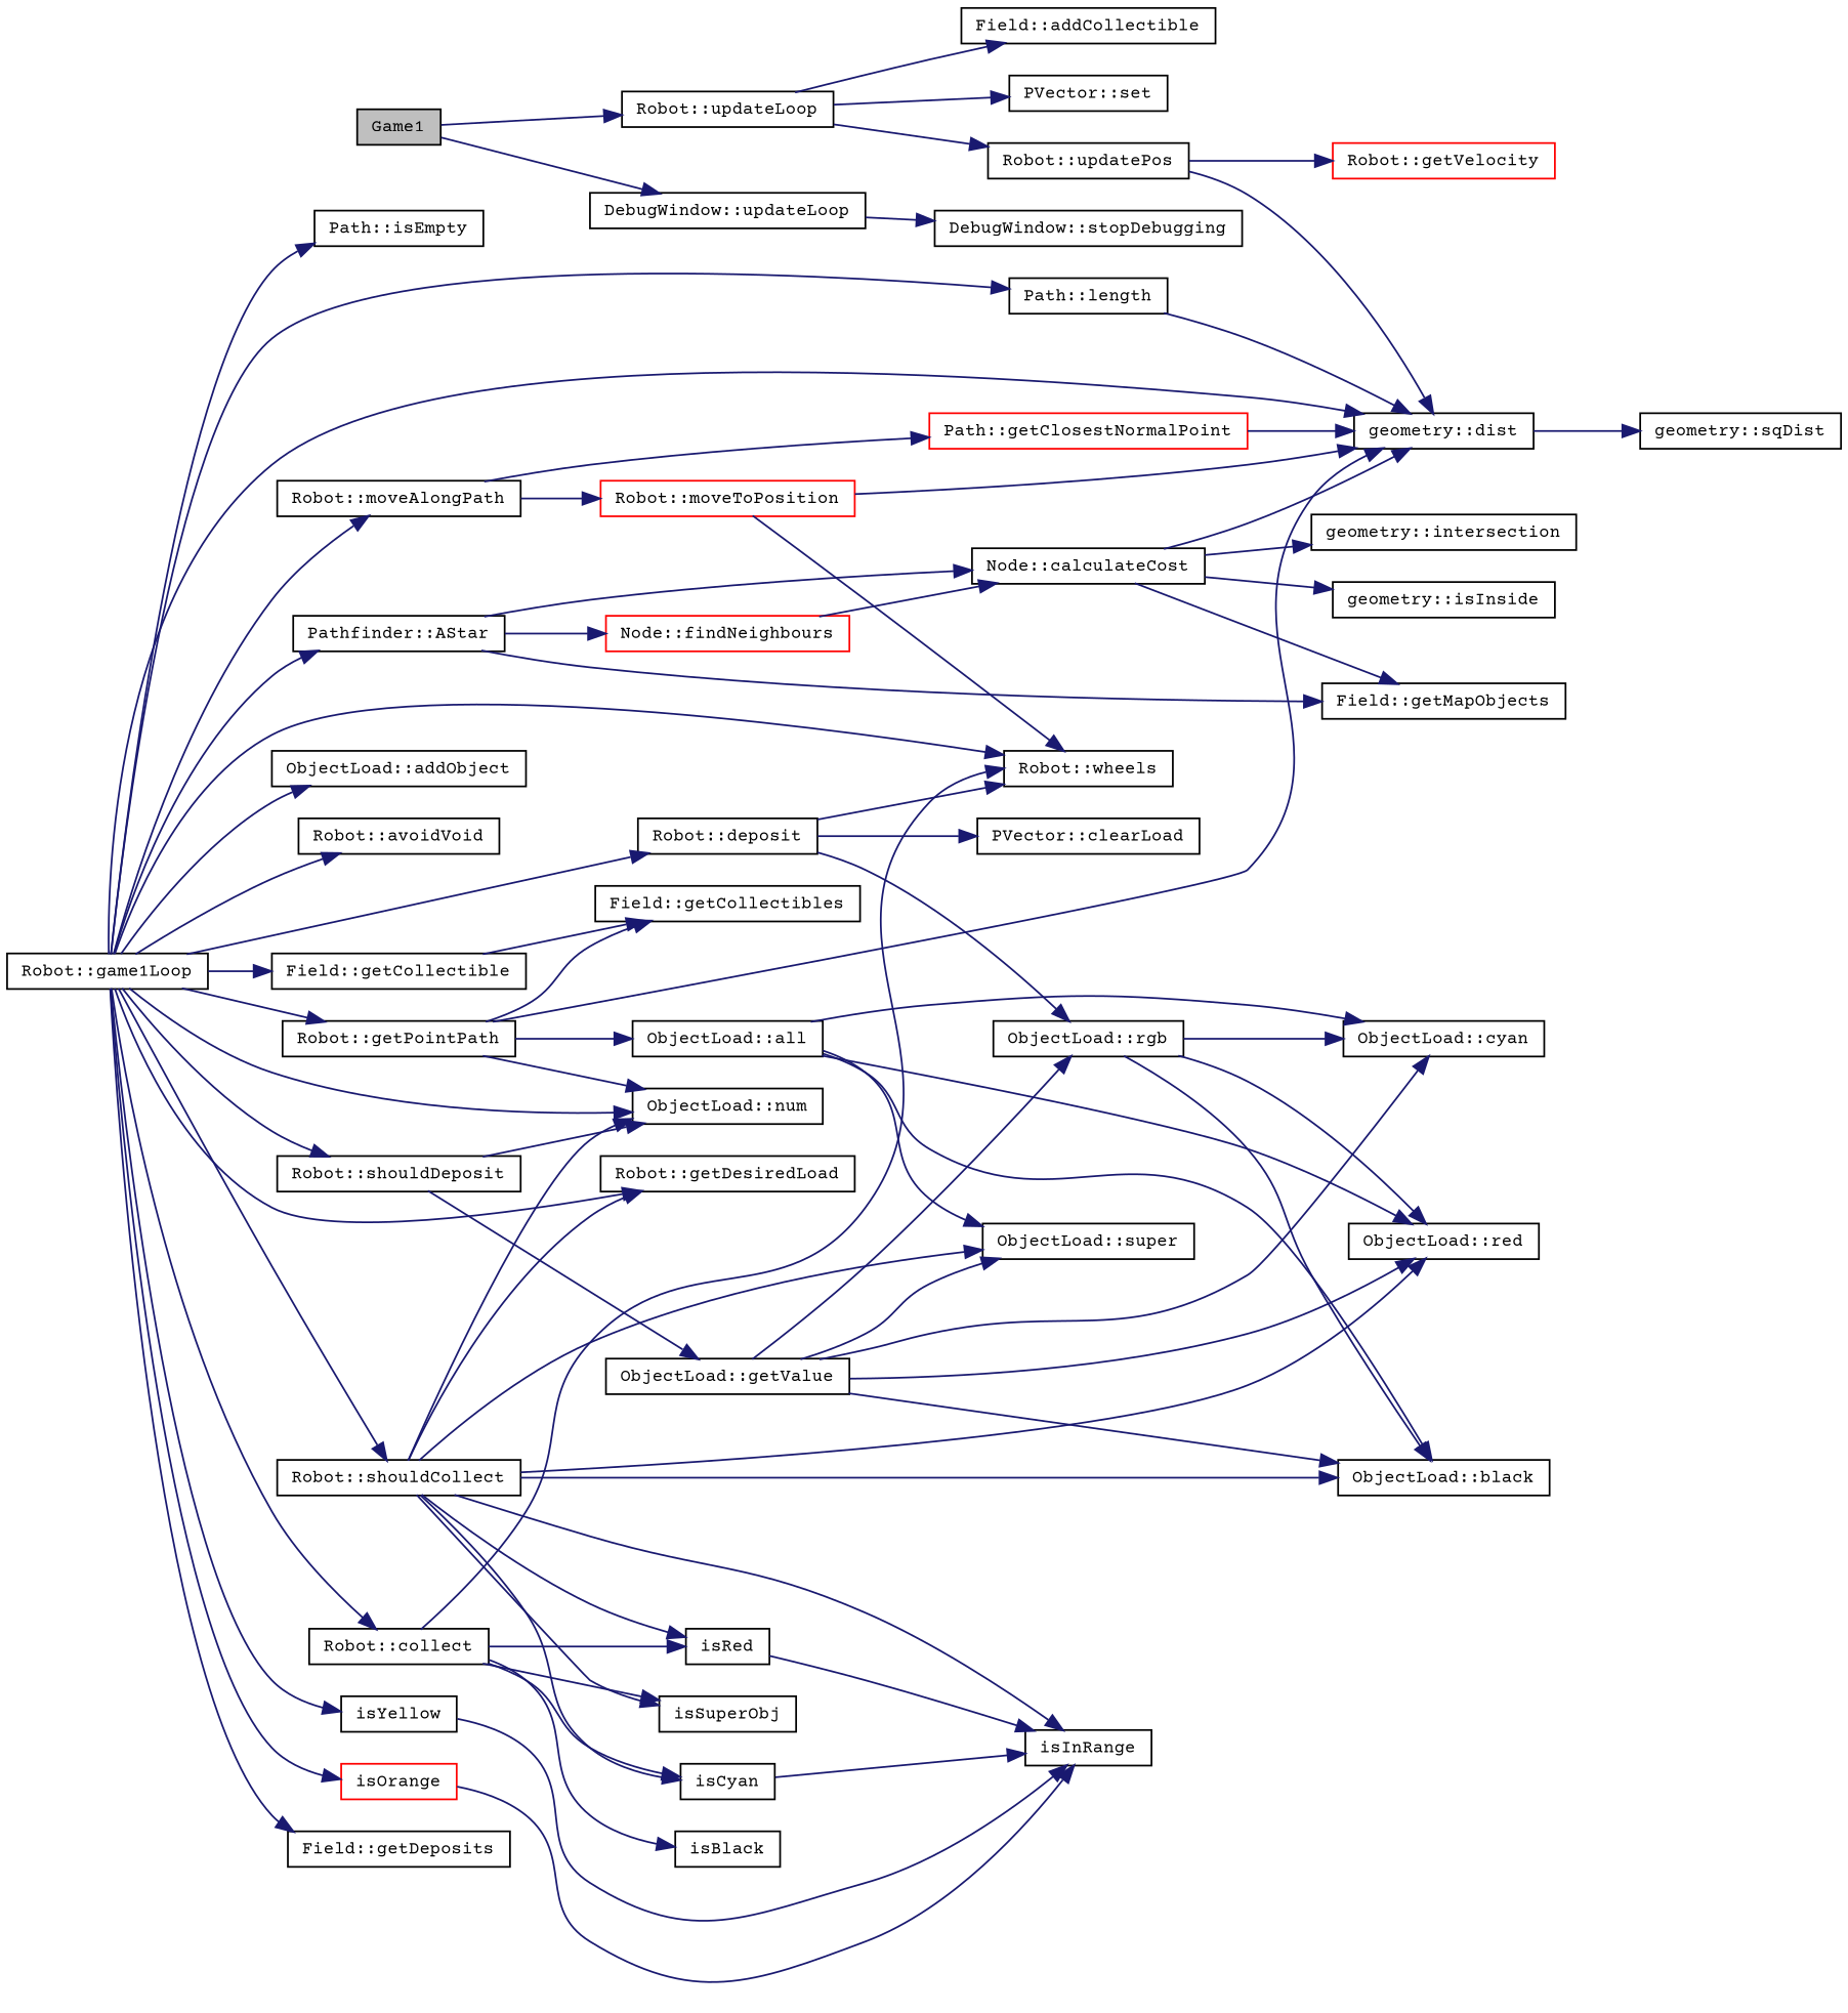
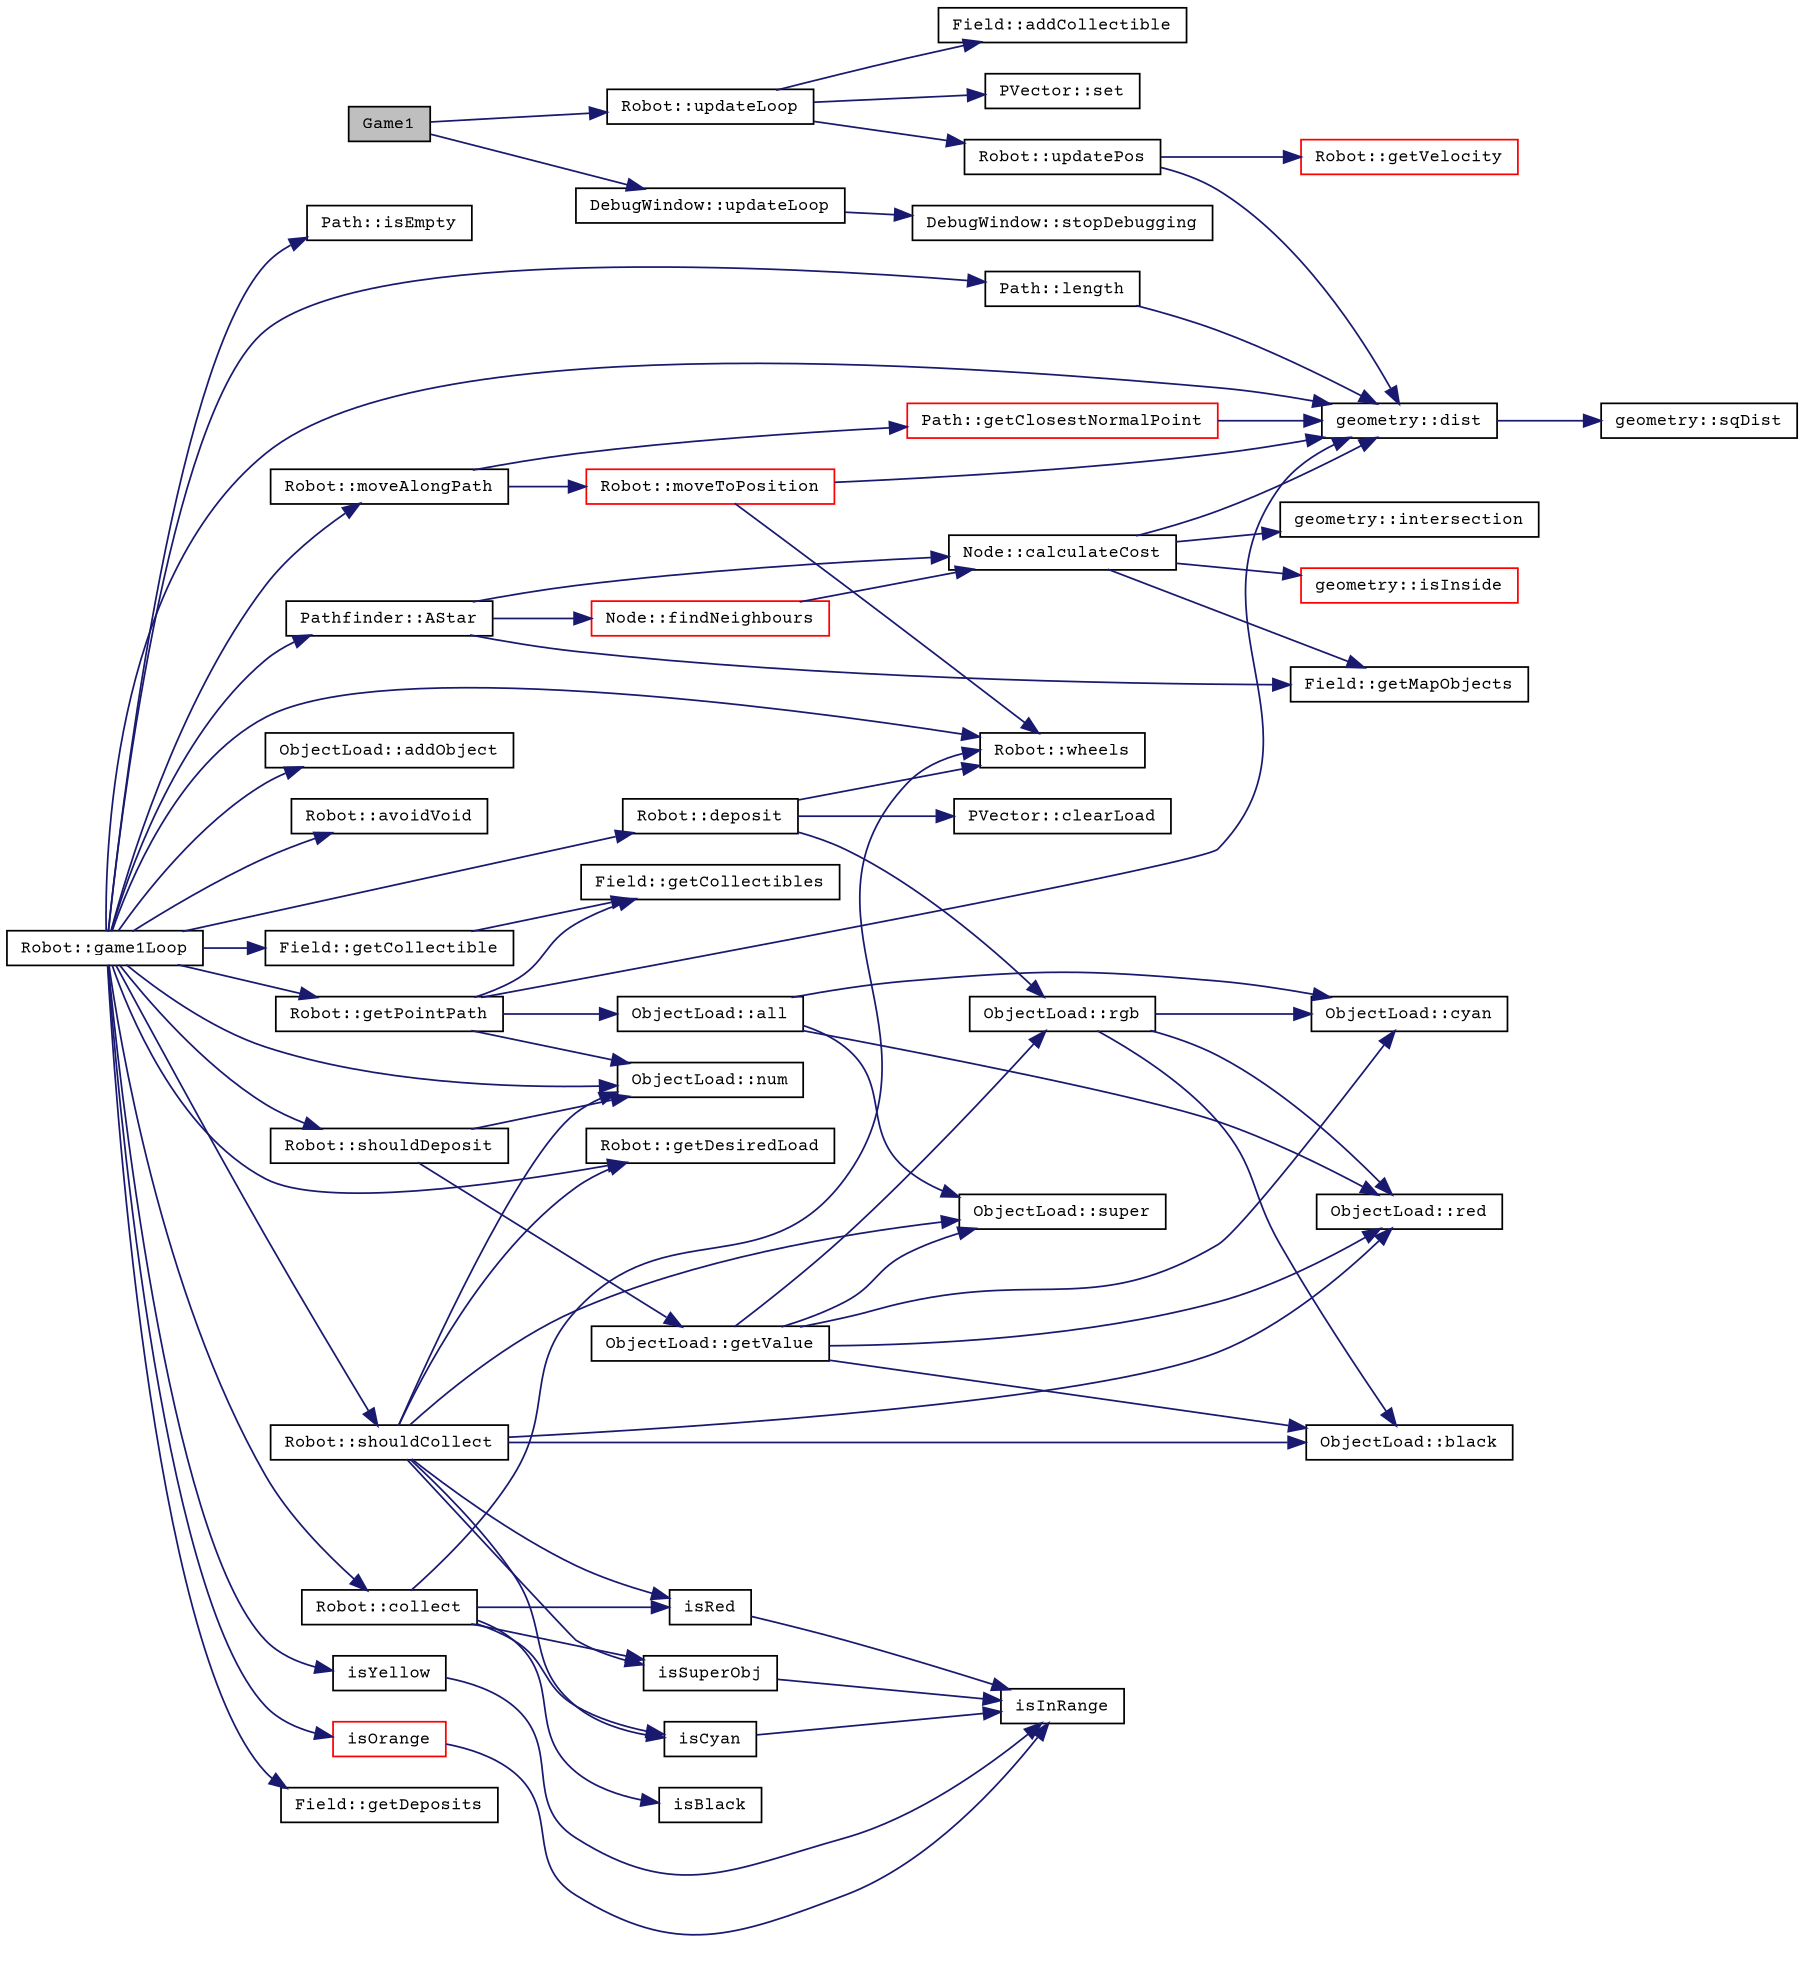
  digraph {
    fontname="Courier Prime"
    rankdir=LR
    node [color=black fillcolor=white fontname="Courier Prime" fontsize=10 shape=record style=filled]
    edge [color=midnightblue fontname="Courier Prime" fontsize=10 labelfontname=Helvetica labelfontsize=10 style=solid]
    n1 [fillcolor=grey75 fontcolor=black height=0.2 label=Game1 width=0.4]
    n2 [height=0.2 label="Robot::updateLoop" width=0.4]
    n3 [height=0.2 label="DebugWindow::updateLoop" width=0.4]
    n4 [height=0.2 label="Robot::game1Loop" width=0.4]
    n5 [height=0.2 label="ObjectLoad::addObject" width=0.4]
    n6 [height=0.2 label="Pathfinder::AStar" width=0.4]
    n7 [height=0.2 label="geometry::dist" width=0.4]
    n8 [height=0.2 label="Robot::avoidVoid" width=0.4]
    n9 [height=0.2 label="Robot::collect" width=0.4]
    n10 [height=0.2 label="Robot::wheels" width=0.4]
    n11 [height=0.2 label="Robot::deposit" width=0.4]
    n12 [height=0.2 label="Field::getCollectible" width=0.4]
    n13 [height=0.2 label="Field::getDeposits" width=0.4]
    n14 [height=0.2 label="Robot::getDesiredLoad" width=0.4]
    n15 [height=0.2 label="Robot::getPointPath" width=0.4]
    n16 [height=0.2 label="ObjectLoad::num" width=0.4]
    n17 [height=0.2 label="Path::isEmpty" width=0.4]
    n18 [color=red height=0.2 label=isOrange width=0.4]
    n19 [height=0.2 label=isYellow width=0.4]
    n20 [height=0.2 label="Path::length" width=0.4]
    n21 [height=0.2 label="Robot::moveAlongPath" width=0.4]
    n22 [height=0.2 label="Robot::shouldCollect" width=0.4]
    n23 [height=0.2 label="Robot::shouldDeposit" width=0.4]
    n24 [height=0.2 label="Field::addCollectible" width=0.4]
    n25 [height=0.2 label="PVector::set" width=0.4]
    n26 [height=0.2 label="Robot::updatePos" width=0.4]
    n27 [height=0.2 label="DebugWindow::stopDebugging" width=0.4]
    n28 [height=0.2 label="Node::calculateCost" width=0.4]
    n29 [height=0.2 label="Field::getMapObjects" width=0.4]
    n30 [color=red height=0.2 label="Node::findNeighbours" width=0.4]
    n31 [height=0.2 label="geometry::sqDist" width=0.4]
    n32 [height=0.2 label=isBlack width=0.4]
    n33 [height=0.2 label=isCyan width=0.4]
    n34 [height=0.2 label=isRed width=0.4]
    n35 [height=0.2 label=isSuperObj width=0.4]
    n36 [height=0.2 label="PVector::clearLoad" width=0.4]
    n37 [height=0.2 label="ObjectLoad::rgb" width=0.4]
    n38 [height=0.2 label="Field::getCollectibles" width=0.4]
    n39 [height=0.2 label="ObjectLoad::all" width=0.4]
    n40 [height=0.2 label=isInRange width=0.4]
    n41 [color=red height=0.2 label="Path::getClosestNormalPoint" width=0.4]
    n42 [color=red height=0.2 label="Robot::moveToPosition" width=0.4]
    n43 [height=0.2 label="ObjectLoad::black" width=0.4]
    n44 [height=0.2 label="ObjectLoad::red" width=0.4]
    n45 [height=0.2 label="ObjectLoad::super" width=0.4]
    n46 [height=0.2 label="ObjectLoad::getValue" width=0.4]
    n47 [height=0.2 label="geometry::intersection" width=0.4]
-   n48 [height=0.2 label="geometry::isInside" width=0.4]
+   n48 [color=red height=0.2 label="geometry::isInside" width=0.4]
    n49 [height=0.2 label="ObjectLoad::cyan" width=0.4]
    n50 [color=red height=0.2 label="Robot::getVelocity" width=0.4]
    n1 -> n2
    n1 -> n3
    n2 -> n24
    n2 -> n25
    n2 -> n26
    n3 -> n27
    n4 -> n5
    n4 -> n6
    n4 -> n7
    n4 -> n8
    n4 -> n9
    n4 -> n10
    n4 -> n11
    n4 -> n12
    n4 -> n13
    n4 -> n14
    n4 -> n15
    n4 -> n16
    n4 -> n17
    n4 -> n18
    n4 -> n19
    n4 -> n20
    n4 -> n21
    n4 -> n22
    n4 -> n23
    n6 -> n28
    n6 -> n29
    n6 -> n30
    n7 -> n31
    n9 -> n10
    n9 -> n32
    n9 -> n33
    n9 -> n34
    n9 -> n35
    n11 -> n10
    n11 -> n36
    n11 -> n37
    n12 -> n38
    n15 -> n7
    n15 -> n16
    n15 -> n38
    n15 -> n39
    n18 -> n40
    n19 -> n40
    n20 -> n7
    n21 -> n41
    n21 -> n42
    n22 -> n14
    n22 -> n16
    n22 -> n33
    n22 -> n34
    n22 -> n35
    n22 -> n43
    n22 -> n44
    n22 -> n45
    n23 -> n16
    n23 -> n46
    n26 -> n7
    n26 -> n50
    n28 -> n7
    n28 -> n29
    n28 -> n47
    n28 -> n48
    n30 -> n28
    n33 -> n40
    n34 -> n40
-   n22 -> n40
+   n35 -> n40
    n37 -> n43
    n37 -> n44
    n37 -> n49
-   n39 -> n43
    n39 -> n44
    n39 -> n45
    n39 -> n49
    n41 -> n7
    n42 -> n7
    n42 -> n10
    n46 -> n37
    n46 -> n43
    n46 -> n44
    n46 -> n45
    n46 -> n49
  }
